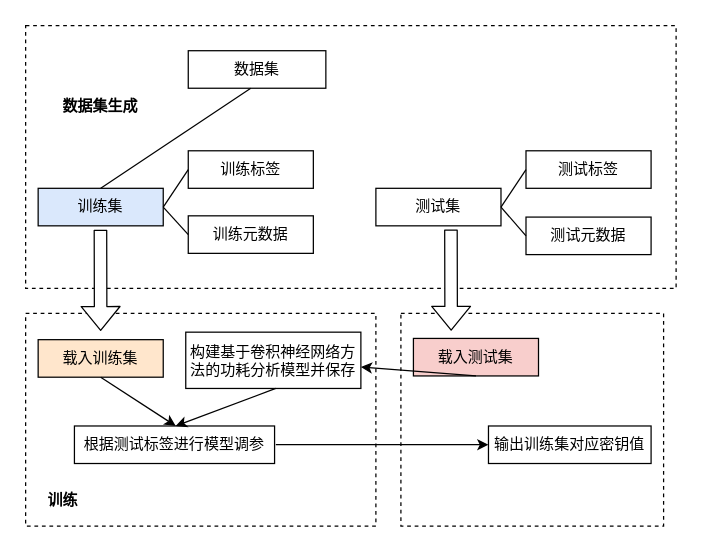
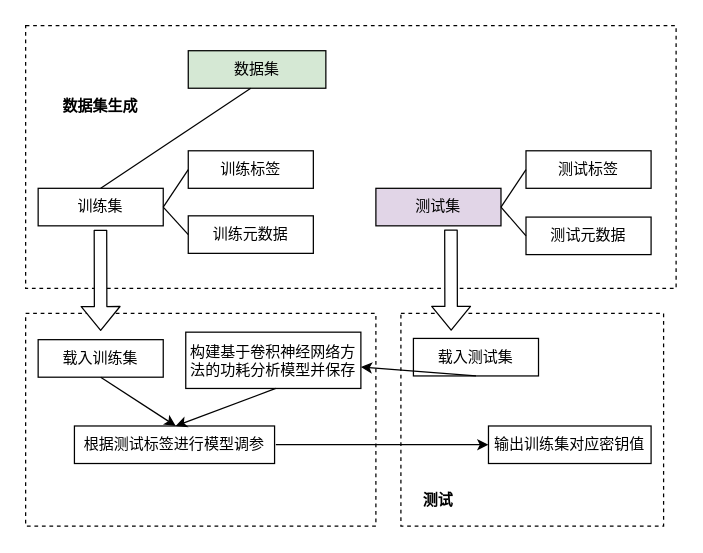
  <mxCell id="0" />
  <mxCell id="1" parent="0" />
  <mxCell id="2" value="" style="rounded=0;whiteSpace=wrap;html=1;dashed=1;fillColor=#FFFFFF;" vertex="1" parent="1"><mxGeometry x="20" y="20" width="520" height="210" as="geometry" /></mxCell>
- <mxCell id="3" value="数据集" style="rounded=0;whiteSpace=wrap;html=1;" vertex="1" parent="1"><mxGeometry x="150" y="40" width="110" height="30" as="geometry" /></mxCell>
- <mxCell id="4" value="训练集" style="rounded=0;whiteSpace=wrap;html=1;fillColor=#dae8fc;" vertex="1" parent="1"><mxGeometry x="30" y="150" width="100" height="30" as="geometry" /></mxCell>
- <mxCell id="5" value="测试集" style="rounded=0;whiteSpace=wrap;html=1;" vertex="1" parent="1"><mxGeometry x="300" y="150" width="100" height="30" as="geometry" /></mxCell>
+ <mxCell id="3" value="数据集" style="rounded=0;whiteSpace=wrap;html=1;fillColor=#d5e8d4;" vertex="1" parent="1"><mxGeometry x="150" y="40" width="110" height="30" as="geometry" /></mxCell>
+ <mxCell id="4" value="训练集" style="rounded=0;whiteSpace=wrap;html=1;" vertex="1" parent="1"><mxGeometry x="30" y="150" width="100" height="30" as="geometry" /></mxCell>
+ <mxCell id="5" value="测试集" style="rounded=0;whiteSpace=wrap;html=1;fillColor=#e1d5e7;" vertex="1" parent="1"><mxGeometry x="300" y="150" width="100" height="30" as="geometry" /></mxCell>
  <mxCell id="6" value="训练标签&lt;span style=&quot;color: rgba(0 , 0 , 0 , 0) ; font-family: monospace ; font-size: 0px&quot;&gt;%3CmxGraphModel%3E%3Croot%3E%3CmxCell%20id%3D%220%22%2F%3E%3CmxCell%20id%3D%221%22%20parent%3D%220%22%2F%3E%3CmxCell%20id%3D%222%22%20value%3D%22%E8%AE%AD%E7%BB%83%E9%9B%86%22%20style%3D%22rounded%3D0%3BwhiteSpace%3Dwrap%3Bhtml%3D1%3B%22%20vertex%3D%221%22%20parent%3D%221%22%3E%3CmxGeometry%20x%3D%22160%22%20y%3D%22140%22%20width%3D%22100%22%20height%3D%2230%22%20as%3D%22geometry%22%2F%3E%3C%2FmxCell%3E%3C%2Froot%3E%3C%2FmxGraphModel%3E&lt;/span&gt;&lt;span style=&quot;color: rgba(0 , 0 , 0 , 0) ; font-family: monospace ; font-size: 0px&quot;&gt;%3CmxGraphModel%3E%3Croot%3E%3CmxCell%20id%3D%220%22%2F%3E%3CmxCell%20id%3D%221%22%20parent%3D%220%22%2F%3E%3CmxCell%20id%3D%222%22%20value%3D%22%E8%AE%AD%E7%BB%83%E9%9B%86%22%20style%3D%22rounded%3D0%3BwhiteSpace%3Dwrap%3Bhtml%3D1%3B%22%20vertex%3D%221%22%20parent%3D%221%22%3E%3CmxGeometry%20x%3D%22160%22%20y%3D%22140%22%20width%3D%22100%22%20height%3D%2230%22%20as%3D%22geometry%22%2F%3E%3C%2FmxCell%3E%3C%2Froot%3E%3C%2FmxGraphModel%3E&lt;/span&gt;" style="rounded=0;whiteSpace=wrap;html=1;" vertex="1" parent="1"><mxGeometry x="150" y="120" width="100" height="30" as="geometry" /></mxCell>
  <mxCell id="7" value="训练元数据&lt;span style=&quot;color: rgba(0 , 0 , 0 , 0) ; font-family: monospace ; font-size: 0px&quot;&gt;%3CmxGraphModel%3E%3Croot%3E%3CmxCell%20id%3D%220%22%2F%3E%3CmxCell%20id%3D%221%22%20parent%3D%220%22%2F%3E%3CmxCell%20id%3D%222%22%20value%3D%22%E8%AE%AD%E7%BB%83%E9%9B%86%22%20style%3D%22rounded%3D0%3BwhiteSpace%3Dwrap%3Bhtml%3D1%3B%22%20vertex%3D%221%22%20parent%3D%221%22%3E%3CmxGeometry%20x%3D%22160%22%20y%3D%22140%22%20width%3D%22100%22%20height%3D%2230%22%20as%3D%22geometry%22%2F%3E%3C%2FmxCell%3E%3C%2Froot%3E%3C%2FmxGraphModel%3E&lt;/span&gt;&lt;span style=&quot;color: rgba(0 , 0 , 0 , 0) ; font-family: monospace ; font-size: 0px&quot;&gt;%3CmxGraphModel%3E%3Croot%3E%3CmxCell%20id%3D%220%22%2F%3E%3CmxCell%20id%3D%221%22%20parent%3D%220%22%2F%3E%3CmxCell%20id%3D%222%22%20value%3D%22%E8%AE%AD%E7%BB%83%E9%9B%86%22%20style%3D%22rounded%3D0%3BwhiteSpace%3Dwrap%3Bhtml%3D1%3B%22%20vertex%3D%221%22%20parent%3D%221%22%3E%3CmxGeometry%20x%3D%22160%22%20y%3D%22140%22%20width%3D%22100%22%20height%3D%2230%22%20as%3D%22geometry%22%2F%3E%3C%2FmxCell%3E%3C%2Froot%3E%3C%2FmxGraphModel%&lt;/span&gt;" style="rounded=0;whiteSpace=wrap;html=1;" vertex="1" parent="1"><mxGeometry x="150" y="172" width="100" height="30" as="geometry" /></mxCell>
  <mxCell id="8" value="测试标签&lt;span style=&quot;color: rgba(0 , 0 , 0 , 0) ; font-family: monospace ; font-size: 0px&quot;&gt;%3CmxGraphModel%3E%3Croot%3E%3CmxCell%20id%3D%220%22%2F%3E%3CmxCell%20id%3D%221%22%20parent%3D%220%22%2F%3E%3CmxCell%20id%3D%222%22%20value%3D%22%E8%AE%AD%E7%BB%83%E9%9B%86%22%20style%3D%22rounded%3D0%3BwhiteSpace%3Dwrap%3Bhtml%3D1%3B%22%20vertex%3D%221%22%20parent%3D%221%22%3E%3CmxGeometry%20x%3D%22160%22%20y%3D%22140%22%20width%3D%22100%22%20height%3D%2230%22%20as%3D%22geometry%22%2F%3E%3C%2FmxCell%3E%3C%2Froot%3E%3C%2FmxGraphModel%3E&lt;/span&gt;&lt;span style=&quot;color: rgba(0 , 0 , 0 , 0) ; font-family: monospace ; font-size: 0px&quot;&gt;%3CmxGraphModel%3E%3Croot%3E%3CmxCell%20id%3D%220%22%2F%3E%3CmxCell%20id%3D%221%22%20parent%3D%220%22%2F%3E%3CmxCell%20id%3D%222%22%20value%3D%22%E8%AE%AD%E7%BB%83%E9%9B%86%22%20style%3D%22rounded%3D0%3BwhiteSpace%3Dwrap%3Bhtml%3D1%3B%22%20vertex%3D%221%22%20parent%3D%221%22%3E%3CmxGeometry%20x%3D%22160%22%20y%3D%22140%22%20width%3D%22100%22%20height%3D%2230%22%20as%3D%22geometry%22%2F%3E%3C%2FmxCell%3E%3C%2Froot%3E%3C%2FmxGraphModel%3E&lt;/span&gt;" style="rounded=0;whiteSpace=wrap;html=1;" vertex="1" parent="1"><mxGeometry x="420" y="120" width="100" height="30" as="geometry" /></mxCell>
  <mxCell id="9" value="测试元数据&lt;span style=&quot;color: rgba(0 , 0 , 0 , 0) ; font-family: monospace ; font-size: 0px&quot;&gt;%3CmxGraphModel%3E%3Croot%3E%3CmxCell%20id%3D%220%22%2F%3E%3CmxCell%20id%3D%221%22%20parent%3D%220%22%2F%3E%3CmxCell%20id%3D%222%22%20value%3D%22%E8%AE%AD%E7%BB%83%E9%9B%86%22%20style%3D%22rounded%3D0%3BwhiteSpace%3Dwrap%3Bhtml%3D1%3B%22%20vertex%3D%221%22%20parent%3D%221%22%3E%3CmxGeometry%20x%3D%22160%22%20y%3D%22140%22%20width%3D%22100%22%20height%3D%2230%22%20as%3D%22geometry%22%2F%3E%3C%2FmxCell%3E%3C%2Froot%3E%3C%2FmxGraphModel%3E&lt;/span&gt;&lt;span style=&quot;color: rgba(0 , 0 , 0 , 0) ; font-family: monospace ; font-size: 0px&quot;&gt;%3CmxGraphModel%3E%3Croot%3E%3CmxCell%20id%3D%220%22%2F%3E%3CmxCell%20id%3D%221%22%20parent%3D%220%22%2F%3E%3CmxCell%20id%3D%222%22%20value%3D%22%E8%AE%AD%E7%BB%83%E9%9B%86%22%20style%3D%22rounded%3D0%3BwhiteSpace%3Dwrap%3Bhtml%3D1%3B%22%20vertex%3D%221%22%20parent%3D%221%22%3E%3CmxGeometry%20x%3D%22160%22%20y%3D%22140%22%20width%3D%22100%22%20height%3D%2230%22%20as%3D%22geometry%22%2F%3E%3C%2FmxCell%3E%3C%2Froot%3E%3C%2FmxGraphModel%&lt;/span&gt;" style="rounded=0;whiteSpace=wrap;html=1;" vertex="1" parent="1"><mxGeometry x="420" y="173" width="100" height="30" as="geometry" /></mxCell>
  <mxCell id="10" value="" style="endArrow=none;html=1;exitX=0.5;exitY=0;exitDx=0;exitDy=0;" edge="1" parent="1" source="4"><mxGeometry width="50" height="50" relative="1" as="geometry"><mxPoint x="150" y="120" as="sourcePoint" /><mxPoint x="200" y="70" as="targetPoint" /></mxGeometry></mxCell>
  <mxCell id="11" value="" style="endArrow=none;html=1;entryX=0;entryY=0.5;entryDx=0;entryDy=0;exitX=1;exitY=0.5;exitDx=0;exitDy=0;" edge="1" parent="1" source="4" target="6"><mxGeometry width="50" height="50" relative="1" as="geometry"><mxPoint x="120" y="260" as="sourcePoint" /><mxPoint x="170" y="210" as="targetPoint" /></mxGeometry></mxCell>
  <mxCell id="12" value="" style="endArrow=none;html=1;exitX=1;exitY=0.5;exitDx=0;exitDy=0;entryX=0;entryY=0.5;entryDx=0;entryDy=0;" edge="1" parent="1" source="5" target="8"><mxGeometry width="50" height="50" relative="1" as="geometry"><mxPoint x="300" y="180" as="sourcePoint" /><mxPoint x="350" y="130" as="targetPoint" /></mxGeometry></mxCell>
  <mxCell id="13" value="" style="endArrow=none;html=1;exitX=1;exitY=0.5;exitDx=0;exitDy=0;entryX=0;entryY=0.5;entryDx=0;entryDy=0;" edge="1" parent="1" source="5" target="9"><mxGeometry width="50" height="50" relative="1" as="geometry"><mxPoint x="300" y="180" as="sourcePoint" /><mxPoint x="350" y="130" as="targetPoint" /></mxGeometry></mxCell>
  <mxCell id="14" value="" style="endArrow=none;html=1;exitX=1;exitY=0.5;exitDx=0;exitDy=0;entryX=0;entryY=0.5;entryDx=0;entryDy=0;" edge="1" parent="1" source="4" target="7"><mxGeometry width="50" height="50" relative="1" as="geometry"><mxPoint x="300" y="180" as="sourcePoint" /><mxPoint x="350" y="130" as="targetPoint" /></mxGeometry></mxCell>
  <mxCell id="15" value="&lt;b&gt;数据集生成&lt;/b&gt;" style="rounded=0;whiteSpace=wrap;html=1;dashed=1;fillColor=none;strokeColor=none;" vertex="1" parent="1"><mxGeometry x="30" y="65" width="100" height="40" as="geometry" /></mxCell>
  <mxCell id="16" value="" style="rounded=0;whiteSpace=wrap;html=1;dashed=1;fillColor=none;" vertex="1" parent="1"><mxGeometry x="20" y="250" width="280" height="170" as="geometry" /></mxCell>
  <mxCell id="17" value="" style="rounded=0;whiteSpace=wrap;html=1;dashed=1;fillColor=none;" vertex="1" parent="1"><mxGeometry x="320" y="250" width="210" height="170" as="geometry" /></mxCell>
- <mxCell id="18" value="&lt;b&gt;训练&lt;/b&gt;" style="rounded=0;whiteSpace=wrap;html=1;dashed=1;fillColor=none;strokeColor=none;" vertex="1" parent="1"><mxGeometry x="20" y="380" width="60" height="40" as="geometry" /></mxCell>
- <mxCell id="20" value="载入训练集" style="rounded=0;whiteSpace=wrap;html=1;fillColor=#ffe6cc;" vertex="1" parent="1"><mxGeometry x="30" y="271" width="100" height="30" as="geometry" /></mxCell>
+ <mxCell id="19" value="&lt;b&gt;测试&lt;/b&gt;" style="rounded=0;whiteSpace=wrap;html=1;dashed=1;fillColor=none;strokeColor=none;" vertex="1" parent="1"><mxGeometry x="320" y="380" width="60" height="40" as="geometry" /></mxCell>
+ <mxCell id="20" value="载入训练集" style="rounded=0;whiteSpace=wrap;html=1;" vertex="1" parent="1"><mxGeometry x="30" y="271" width="100" height="30" as="geometry" /></mxCell>
  <mxCell id="21" value="" style="endArrow=classic;html=1;exitX=0.5;exitY=1;exitDx=0;exitDy=0;entryX=0.5;entryY=0;entryDx=0;entryDy=0;" edge="1" parent="1"><mxGeometry width="50" height="50" relative="1" as="geometry"><mxPoint x="220" y="310" as="sourcePoint" /><mxPoint x="140" y="340" as="targetPoint" /></mxGeometry></mxCell>
  <mxCell id="22" value="" style="endArrow=classic;html=1;exitX=0.5;exitY=1;exitDx=0;exitDy=0;" edge="1" parent="1" source="20"><mxGeometry width="50" height="50" relative="1" as="geometry"><mxPoint x="230" y="320" as="sourcePoint" /><mxPoint x="140" y="340" as="targetPoint" /></mxGeometry></mxCell>
  <mxCell id="23" value="" style="shape=flexArrow;endArrow=classic;html=1;exitX=0.115;exitY=0.81;exitDx=0;exitDy=0;exitPerimeter=0;fillColor=#FFFFFF;" edge="1" parent="1"><mxGeometry width="50" height="50" relative="1" as="geometry"><mxPoint x="79.8" y="183.1" as="sourcePoint" /><mxPoint x="79.969" y="264" as="targetPoint" /></mxGeometry></mxCell>
- <mxCell id="24" value="载入测试集" style="rounded=0;whiteSpace=wrap;html=1;fillColor=#f8cecc;" vertex="1" parent="1"><mxGeometry x="330" y="270" width="100" height="30" as="geometry" /></mxCell>
+ <mxCell id="24" value="载入测试集" style="rounded=0;whiteSpace=wrap;html=1;" vertex="1" parent="1"><mxGeometry x="330" y="270" width="100" height="30" as="geometry" /></mxCell>
  <mxCell id="25" value="" style="endArrow=classic;html=1;exitX=1;exitY=0.5;exitDx=0;exitDy=0;entryX=0;entryY=0.5;entryDx=0;entryDy=0;" edge="1" parent="1"><mxGeometry width="50" height="50" relative="1" as="geometry"><mxPoint x="220" y="355" as="sourcePoint" /><mxPoint x="390" y="355" as="targetPoint" /></mxGeometry></mxCell>
  <mxCell id="26" value="" style="endArrow=classic;html=1;exitX=0.5;exitY=1;exitDx=0;exitDy=0;" edge="1" parent="1" source="24" target="27"><mxGeometry width="50" height="50" relative="1" as="geometry"><mxPoint x="360" y="350" as="sourcePoint" /><mxPoint x="434.545" y="340" as="targetPoint" /></mxGeometry></mxCell>
  <mxCell id="27" value="&lt;span&gt;构建基于卷积神经网络方法的功耗分析模型并保存&lt;/span&gt;" style="rounded=0;whiteSpace=wrap;html=1;fillColor=none;" vertex="1" parent="1"><mxGeometry x="148" y="265" width="140" height="45" as="geometry" /></mxCell>
  <mxCell id="28" value="输出训练集对应密钥值" style="rounded=0;whiteSpace=wrap;html=1;fillColor=none;" vertex="1" parent="1"><mxGeometry x="390" y="340" width="130" height="30" as="geometry" /></mxCell>
  <mxCell id="29" value="根据测试标签进行模型调参" style="rounded=0;whiteSpace=wrap;html=1;fillColor=none;" vertex="1" parent="1"><mxGeometry x="59" y="340" width="160" height="30" as="geometry" /></mxCell>
  <mxCell id="30" value="" style="shape=flexArrow;endArrow=classic;html=1;exitX=0.115;exitY=0.81;exitDx=0;exitDy=0;exitPerimeter=0;fillColor=#ffffff;" edge="1" parent="1"><mxGeometry width="50" height="50" relative="1" as="geometry"><mxPoint x="360" y="183" as="sourcePoint" /><mxPoint x="360.169" y="263.9" as="targetPoint" /></mxGeometry></mxCell>
